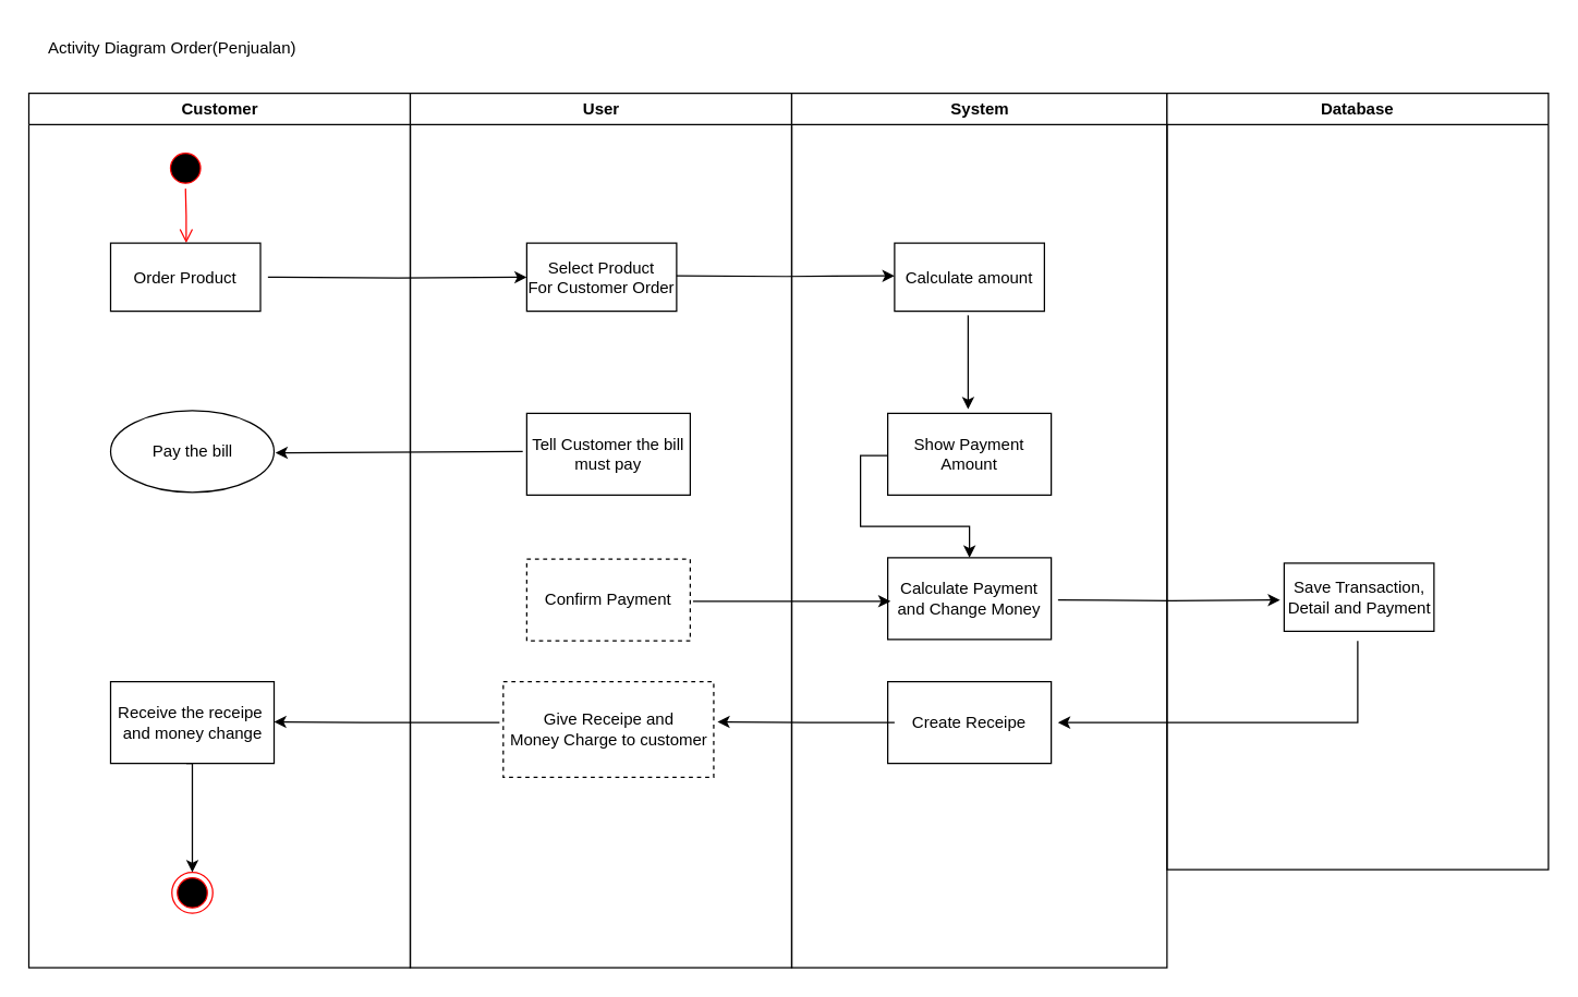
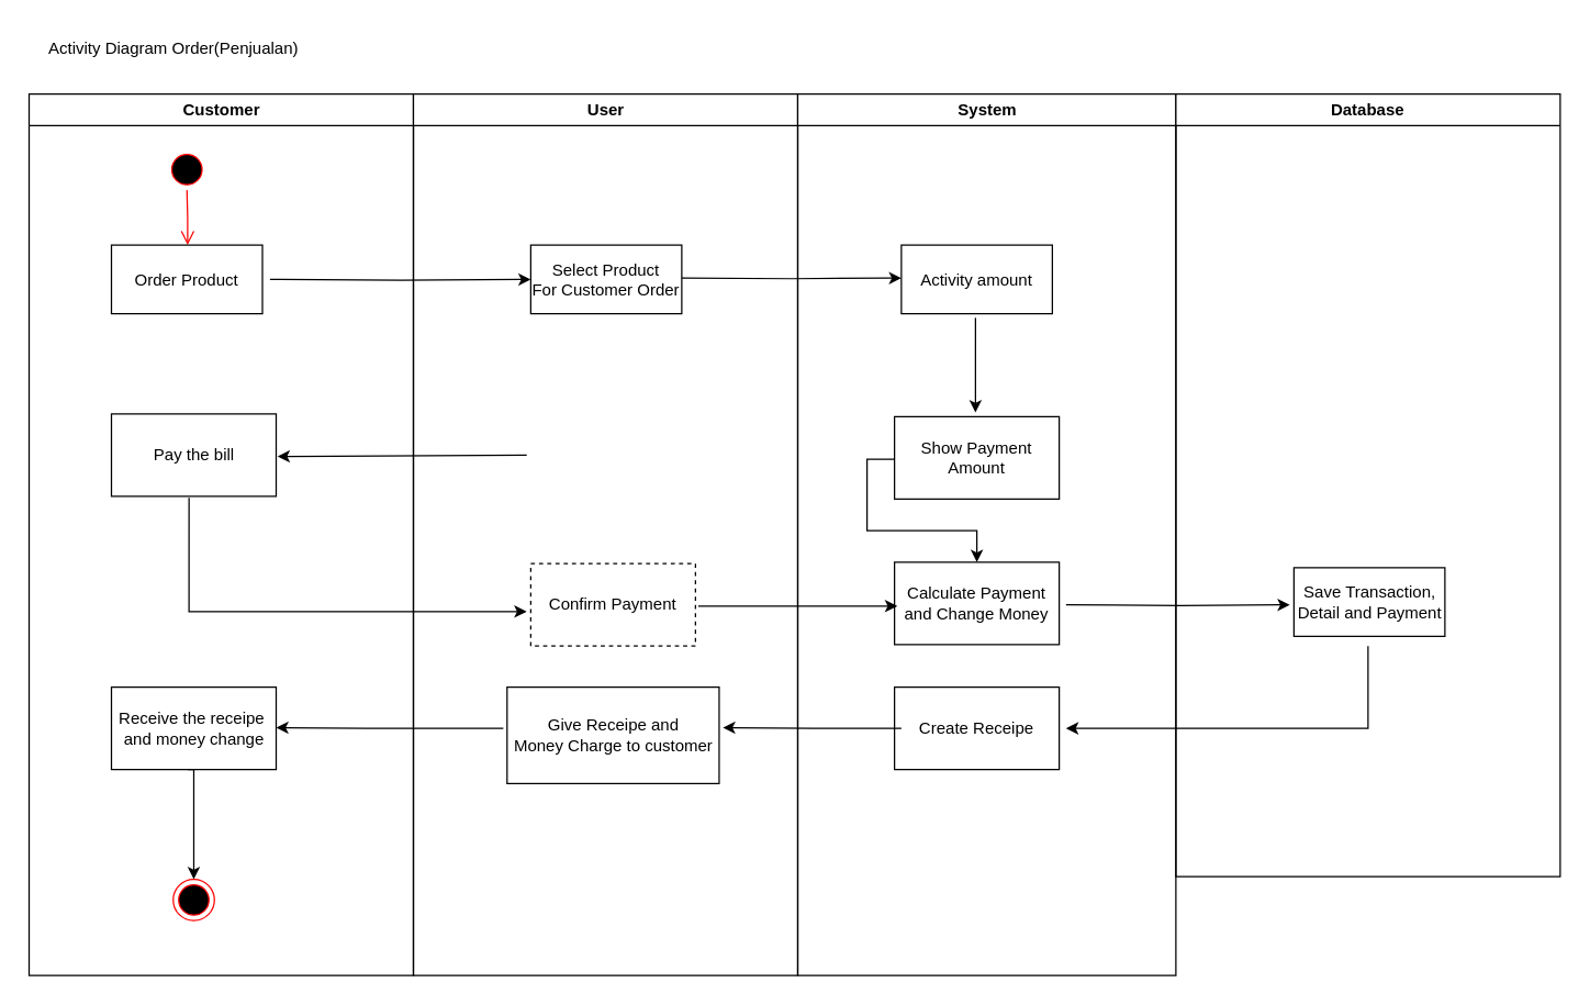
  <mxCell id="0" />
  <mxCell id="1" parent="0" />
  <mxCell id="2" value="Customer" style="swimlane;whiteSpace=wrap" parent="1" vertex="1"><mxGeometry x="20.5" y="68" width="280" height="642" as="geometry" /></mxCell>
  <mxCell id="3" value="" style="ellipse;shape=startState;fillColor=#000000;strokeColor=#ff0000;" parent="2" vertex="1"><mxGeometry x="100" y="40" width="30" height="30" as="geometry" /></mxCell>
  <mxCell id="4" value="" style="edgeStyle=elbowEdgeStyle;elbow=horizontal;verticalAlign=bottom;endArrow=open;endSize=8;strokeColor=#FF0000;endFill=1;rounded=0" parent="2" source="3" target="5" edge="1"><mxGeometry x="100" y="40" as="geometry"><mxPoint x="115" y="110" as="targetPoint" /></mxGeometry></mxCell>
  <mxCell id="5" value="Order Product" style="" parent="2" vertex="1"><mxGeometry x="60" y="110" width="110" height="50" as="geometry" /></mxCell>
- <mxCell id="6" value="Pay the bill" style="ellipse;whiteSpace=wrap;html=1;fillColor=rgb(255, 255, 255);strokeColor=rgb(0, 0, 0);fontColor=rgb(0, 0, 0);" vertex="1" parent="2"><mxGeometry x="60" y="233" width="120" height="60" as="geometry" /></mxCell>
+ <mxCell id="6" value="Pay the bill" style="whiteSpace=wrap;html=1;fillColor=rgb(255, 255, 255);strokeColor=rgb(0, 0, 0);fontColor=rgb(0, 0, 0);" vertex="1" parent="2"><mxGeometry x="60" y="233" width="120" height="60" as="geometry" /></mxCell>
  <mxCell id="7" style="rounded=0;orthogonalLoop=1;jettySize=auto;html=1;entryX=1.008;entryY=0.517;entryDx=0;entryDy=0;entryPerimeter=0;exitX=-0.033;exitY=0.267;exitDx=0;exitDy=0;exitPerimeter=0;" edge="1" parent="2"><mxGeometry relative="1" as="geometry"><mxPoint x="362.54" y="263.02" as="sourcePoint" /><mxPoint x="181.0" y="264" as="targetPoint" /></mxGeometry></mxCell>
  <mxCell id="8" value="Receive the receipe&amp;nbsp;&lt;br&gt;and money change" style="whiteSpace=wrap;html=1;fillColor=rgb(255, 255, 255);strokeColor=rgb(0, 0, 0);fontColor=rgb(0, 0, 0);" vertex="1" parent="2"><mxGeometry x="60" y="432" width="120" height="60" as="geometry" /></mxCell>
  <mxCell id="9" style="edgeStyle=orthogonalEdgeStyle;rounded=0;orthogonalLoop=1;jettySize=auto;html=1;entryX=1.008;entryY=0.517;entryDx=0;entryDy=0;entryPerimeter=0;" edge="1" parent="2"><mxGeometry relative="1" as="geometry"><mxPoint x="345.5" y="462" as="sourcePoint" /><mxPoint x="180" y="461.5" as="targetPoint" /><Array as="points"><mxPoint x="245.5" y="462" /></Array></mxGeometry></mxCell>
  <mxCell id="10" value="" style="ellipse;html=1;shape=endState;fillColor=#000000;strokeColor=#ff0000;" vertex="1" parent="2"><mxGeometry x="105" y="572" width="30" height="30" as="geometry" /></mxCell>
  <mxCell id="11" style="edgeStyle=orthogonalEdgeStyle;rounded=0;orthogonalLoop=1;jettySize=auto;html=1;entryX=0.5;entryY=0;entryDx=0;entryDy=0;exitX=0.463;exitY=1;exitDx=0;exitDy=0;exitPerimeter=0;" edge="1" parent="2" source="8" target="10"><mxGeometry relative="1" as="geometry"><mxPoint x="125.5" y="502" as="sourcePoint" /><mxPoint x="699.5" y="242" as="targetPoint" /><Array as="points"><mxPoint x="120" y="492" /></Array></mxGeometry></mxCell>
  <mxCell id="12" value="User" style="swimlane;whiteSpace=wrap" parent="1" vertex="1"><mxGeometry x="300.5" y="68" width="280" height="642" as="geometry" /></mxCell>
  <mxCell id="13" value="Select Product&#10;For Customer Order" style="" parent="12" vertex="1"><mxGeometry x="85.5" y="110" width="110" height="50" as="geometry" /></mxCell>
- <mxCell id="14" value="Tell Customer the bill must pay" style="whiteSpace=wrap;html=1;fillColor=rgb(255, 255, 255);strokeColor=rgb(0, 0, 0);fontColor=rgb(0, 0, 0);" vertex="1" parent="12"><mxGeometry x="85.5" y="235" width="120" height="60" as="geometry" /></mxCell>
  <mxCell id="15" value="Confirm Payment" style="whiteSpace=wrap;html=1;fillColor=rgb(255, 255, 255);strokeColor=rgb(0, 0, 0);fontColor=rgb(0, 0, 0);dashed=1;" vertex="1" parent="12"><mxGeometry x="85.5" y="342" width="120" height="60" as="geometry" /></mxCell>
- <mxCell id="16" value="Give Receipe and&lt;br&gt;Money Charge to customer" style="html=1;dashed=1;" vertex="1" parent="12"><mxGeometry x="68.25" y="432" width="154.5" height="70.23" as="geometry" /></mxCell>
+ <mxCell id="16" value="Give Receipe and&lt;br&gt;Money Charge to customer" style="html=1;" vertex="1" parent="12"><mxGeometry x="68.25" y="432" width="154.5" height="70.23" as="geometry" /></mxCell>
  <mxCell id="17" value="System" style="swimlane;whiteSpace=wrap" parent="1" vertex="1"><mxGeometry x="580.5" y="68" width="275.5" height="642" as="geometry" /></mxCell>
- <mxCell id="18" value="Calculate amount" style="" vertex="1" parent="17"><mxGeometry x="75.5" y="110" width="110" height="50" as="geometry" /></mxCell>
+ <mxCell id="18" value="Activity amount" style="" vertex="1" parent="17"><mxGeometry x="75.5" y="110" width="110" height="50" as="geometry" /></mxCell>
  <mxCell id="19" value="Calculate Payment and Change Money" style="whiteSpace=wrap;html=1;fillColor=rgb(255, 255, 255);strokeColor=rgb(0, 0, 0);fontColor=rgb(0, 0, 0);" vertex="1" parent="17"><mxGeometry x="70.5" y="341" width="120" height="60" as="geometry" /></mxCell>
  <mxCell id="20" value="Create Receipe" style="whiteSpace=wrap;html=1;fillColor=rgb(255, 255, 255);strokeColor=rgb(0, 0, 0);fontColor=rgb(0, 0, 0);" vertex="1" parent="17"><mxGeometry x="70.5" y="432" width="120" height="60" as="geometry" /></mxCell>
  <mxCell id="21" style="edgeStyle=orthogonalEdgeStyle;rounded=0;orthogonalLoop=1;jettySize=auto;html=1;entryX=1.008;entryY=0.517;entryDx=0;entryDy=0;entryPerimeter=0;" edge="1" parent="17"><mxGeometry relative="1" as="geometry"><mxPoint x="75.5" y="462" as="sourcePoint" /><mxPoint x="-54.5" y="461.5" as="targetPoint" /><Array as="points"><mxPoint x="11" y="462" /></Array></mxGeometry></mxCell>
  <mxCell id="22" value="Activity Diagram Order(Penjualan)" style="text;html=1;strokeColor=none;fillColor=none;align=center;verticalAlign=middle;whiteSpace=wrap;rounded=0;" vertex="1" parent="1"><mxGeometry x="20.5" y="20" width="210" height="30" as="geometry" /></mxCell>
  <mxCell id="23" value="Database" style="swimlane;whiteSpace=wrap" vertex="1" parent="1"><mxGeometry x="856" y="68" width="280" height="570" as="geometry" /></mxCell>
  <mxCell id="24" value="Save Transaction,&lt;br&gt;Detail and Payment" style="html=1;" vertex="1" parent="23"><mxGeometry x="86" y="345" width="110" height="50" as="geometry" /></mxCell>
  <mxCell id="25" style="edgeStyle=orthogonalEdgeStyle;rounded=0;orthogonalLoop=1;jettySize=auto;html=1;entryX=-0.027;entryY=0.54;entryDx=0;entryDy=0;entryPerimeter=0;exitX=1.017;exitY=0.517;exitDx=0;exitDy=0;exitPerimeter=0;" edge="1" parent="23" target="24"><mxGeometry relative="1" as="geometry"><mxPoint x="-80" y="372.04" as="sourcePoint" /><mxPoint x="65" y="372" as="targetPoint" /></mxGeometry></mxCell>
  <mxCell id="26" style="edgeStyle=orthogonalEdgeStyle;rounded=0;orthogonalLoop=1;jettySize=auto;html=1;entryX=0;entryY=0.5;entryDx=0;entryDy=0;entryPerimeter=0;" edge="1" parent="1" target="13"><mxGeometry relative="1" as="geometry"><mxPoint x="196" y="203" as="sourcePoint" /></mxGeometry></mxCell>
  <mxCell id="27" style="edgeStyle=orthogonalEdgeStyle;rounded=0;orthogonalLoop=1;jettySize=auto;html=1;entryX=0;entryY=0.48;entryDx=0;entryDy=0;entryPerimeter=0;" edge="1" parent="1" target="18"><mxGeometry relative="1" as="geometry"><mxPoint x="496" y="202" as="sourcePoint" /></mxGeometry></mxCell>
  <mxCell id="28" value="Show Payment Amount" style="whiteSpace=wrap;html=1;fillColor=rgb(255, 255, 255);strokeColor=rgb(0, 0, 0);fontColor=rgb(0, 0, 0);" vertex="1" parent="1"><mxGeometry x="651" y="303" width="120" height="60" as="geometry" /></mxCell>
  <mxCell id="29" style="edgeStyle=orthogonalEdgeStyle;rounded=0;orthogonalLoop=1;jettySize=auto;html=1;exitX=0.491;exitY=1.06;exitDx=0;exitDy=0;exitPerimeter=0;" edge="1" parent="1" source="18"><mxGeometry relative="1" as="geometry"><mxPoint x="506" y="212" as="sourcePoint" /><mxPoint x="710" y="300" as="targetPoint" /></mxGeometry></mxCell>
  <mxCell id="30" style="edgeStyle=orthogonalEdgeStyle;rounded=0;orthogonalLoop=1;jettySize=auto;html=1;exitX=0;exitY=0.517;exitDx=0;exitDy=0;exitPerimeter=0;" edge="1" parent="1" source="28" target="19"><mxGeometry relative="1" as="geometry"><mxPoint x="556" y="410" as="sourcePoint" /><mxPoint x="716" y="410" as="targetPoint" /></mxGeometry></mxCell>
+ <mxCell id="31" style="rounded=0;orthogonalLoop=1;jettySize=auto;html=1;entryX=-0.025;entryY=0.583;entryDx=0;entryDy=0;entryPerimeter=0;exitX=0.471;exitY=1.017;exitDx=0;exitDy=0;exitPerimeter=0;edgeStyle=orthogonalEdgeStyle;" edge="1" parent="1" source="6" target="15"><mxGeometry relative="1" as="geometry"><mxPoint x="372.04" y="410" as="sourcePoint" /><mxPoint x="190.5" y="410.98" as="targetPoint" /><Array as="points"><mxPoint x="137" y="445" /></Array></mxGeometry></mxCell>
  <mxCell id="32" style="edgeStyle=orthogonalEdgeStyle;rounded=0;orthogonalLoop=1;jettySize=auto;html=1;entryX=0.017;entryY=0.533;entryDx=0;entryDy=0;entryPerimeter=0;exitX=1.017;exitY=0.517;exitDx=0;exitDy=0;exitPerimeter=0;" edge="1" parent="1" source="15" target="19"><mxGeometry relative="1" as="geometry"><mxPoint x="416" y="500" as="sourcePoint" /><mxPoint x="606" y="500" as="targetPoint" /></mxGeometry></mxCell>
  <mxCell id="33" style="edgeStyle=orthogonalEdgeStyle;rounded=0;orthogonalLoop=1;jettySize=auto;html=1;" edge="1" parent="1"><mxGeometry relative="1" as="geometry"><mxPoint x="996" y="470" as="sourcePoint" /><mxPoint x="776" y="530" as="targetPoint" /><Array as="points"><mxPoint x="996" y="530" /></Array></mxGeometry></mxCell>
